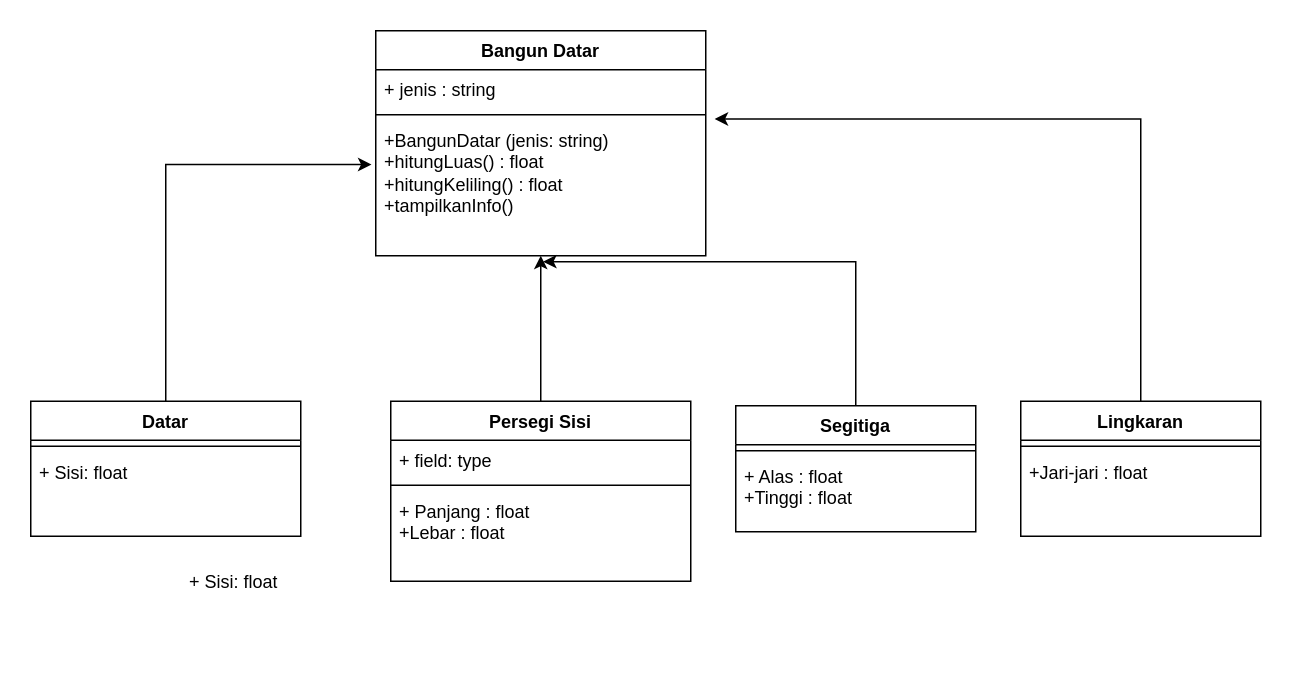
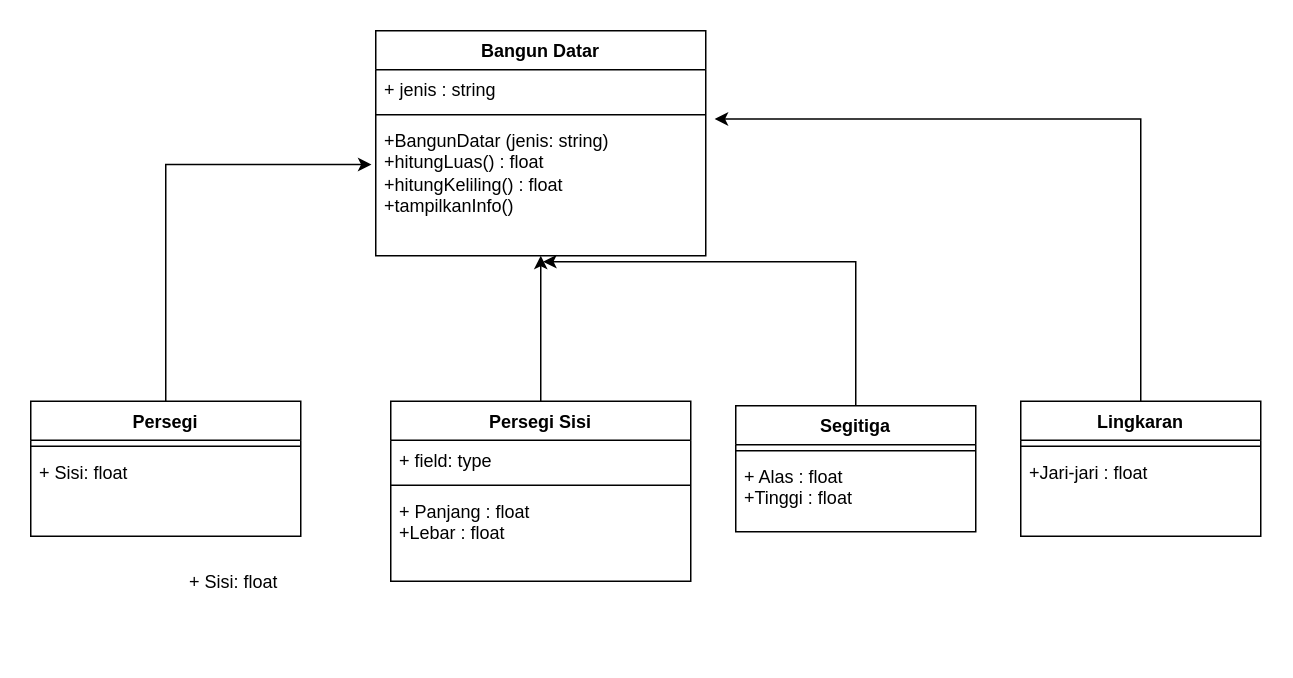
  <mxCell id="0" />
  <mxCell id="1" parent="0" />
  <mxCell id="2" value="Bangun Datar" style="swimlane;fontStyle=1;align=center;verticalAlign=top;childLayout=stackLayout;horizontal=1;startSize=26;horizontalStack=0;resizeParent=1;resizeParentMax=0;resizeLast=0;collapsible=1;marginBottom=0;whiteSpace=wrap;html=1;" vertex="1" parent="1"><mxGeometry x="250" y="20" width="220" height="150" as="geometry" /></mxCell>
  <mxCell id="3" value="+ jenis : string" style="text;strokeColor=none;fillColor=none;align=left;verticalAlign=top;spacingLeft=4;spacingRight=4;overflow=hidden;rotatable=0;points=[[0,0.5],[1,0.5]];portConstraint=eastwest;whiteSpace=wrap;html=1;" vertex="1" parent="2"><mxGeometry y="26" width="220" height="26" as="geometry" /></mxCell>
  <mxCell id="4" value="" style="line;strokeWidth=1;fillColor=none;align=left;verticalAlign=middle;spacingTop=-1;spacingLeft=3;spacingRight=3;rotatable=0;labelPosition=right;points=[];portConstraint=eastwest;strokeColor=inherit;" vertex="1" parent="2"><mxGeometry y="52" width="220" height="8" as="geometry" /></mxCell>
  <mxCell id="5" value="+BangunDatar (jenis: string)&lt;br&gt;+hitungLuas() : float&lt;br&gt;+hitungKeliling() : float&lt;br&gt;+tampilkanInfo()" style="text;strokeColor=none;fillColor=none;align=left;verticalAlign=top;spacingLeft=4;spacingRight=4;overflow=hidden;rotatable=0;points=[[0,0.5],[1,0.5]];portConstraint=eastwest;whiteSpace=wrap;html=1;" vertex="1" parent="2"><mxGeometry y="60" width="220" height="90" as="geometry" /></mxCell>
- <mxCell id="6" value="Datar" style="swimlane;fontStyle=1;align=center;verticalAlign=top;childLayout=stackLayout;horizontal=1;startSize=26;horizontalStack=0;resizeParent=1;resizeParentMax=0;resizeLast=0;collapsible=1;marginBottom=0;whiteSpace=wrap;html=1;" vertex="1" parent="1"><mxGeometry x="20" y="267" width="180" height="90" as="geometry" /></mxCell>
+ <mxCell id="6" value="Persegi" style="swimlane;fontStyle=1;align=center;verticalAlign=top;childLayout=stackLayout;horizontal=1;startSize=26;horizontalStack=0;resizeParent=1;resizeParentMax=0;resizeLast=0;collapsible=1;marginBottom=0;whiteSpace=wrap;html=1;" vertex="1" parent="1"><mxGeometry x="20" y="267" width="180" height="90" as="geometry" /></mxCell>
  <mxCell id="7" value="" style="line;strokeWidth=1;fillColor=none;align=left;verticalAlign=middle;spacingTop=-1;spacingLeft=3;spacingRight=3;rotatable=0;labelPosition=right;points=[];portConstraint=eastwest;strokeColor=inherit;" vertex="1" parent="6"><mxGeometry y="26" width="180" height="8" as="geometry" /></mxCell>
  <mxCell id="8" value="+ Sisi: float&lt;br&gt;" style="text;strokeColor=none;fillColor=none;align=left;verticalAlign=top;spacingLeft=4;spacingRight=4;overflow=hidden;rotatable=0;points=[[0,0.5],[1,0.5]];portConstraint=eastwest;whiteSpace=wrap;html=1;" vertex="1" parent="6"><mxGeometry y="34" width="180" height="56" as="geometry" /></mxCell>
  <mxCell id="9" value="Persegi Sisi" style="swimlane;fontStyle=1;align=center;verticalAlign=top;childLayout=stackLayout;horizontal=1;startSize=26;horizontalStack=0;resizeParent=1;resizeParentMax=0;resizeLast=0;collapsible=1;marginBottom=0;whiteSpace=wrap;html=1;" vertex="1" parent="1"><mxGeometry x="260" y="267" width="200" height="120" as="geometry" /></mxCell>
  <mxCell id="10" value="+ field: type" style="text;strokeColor=none;fillColor=none;align=left;verticalAlign=top;spacingLeft=4;spacingRight=4;overflow=hidden;rotatable=0;points=[[0,0.5],[1,0.5]];portConstraint=eastwest;whiteSpace=wrap;html=1;" vertex="1" parent="9"><mxGeometry y="26" width="200" height="26" as="geometry" /></mxCell>
  <mxCell id="11" value="" style="line;strokeWidth=1;fillColor=none;align=left;verticalAlign=middle;spacingTop=-1;spacingLeft=3;spacingRight=3;rotatable=0;labelPosition=right;points=[];portConstraint=eastwest;strokeColor=inherit;" vertex="1" parent="9"><mxGeometry y="52" width="200" height="8" as="geometry" /></mxCell>
  <mxCell id="12" value="+ Panjang : float&lt;br&gt;+Lebar : float" style="text;strokeColor=none;fillColor=none;align=left;verticalAlign=top;spacingLeft=4;spacingRight=4;overflow=hidden;rotatable=0;points=[[0,0.5],[1,0.5]];portConstraint=eastwest;whiteSpace=wrap;html=1;" vertex="1" parent="9"><mxGeometry y="60" width="200" height="60" as="geometry" /></mxCell>
  <mxCell id="13" value="+ Sisi: float&lt;br&gt;" style="text;strokeColor=none;fillColor=none;align=left;verticalAlign=top;spacingLeft=4;spacingRight=4;overflow=hidden;rotatable=0;points=[[0,0.5],[1,0.5]];portConstraint=eastwest;whiteSpace=wrap;html=1;" vertex="1" parent="1"><mxGeometry x="120" y="374" width="180" height="56" as="geometry" /></mxCell>
  <mxCell id="14" value="Segitiga" style="swimlane;fontStyle=1;align=center;verticalAlign=top;childLayout=stackLayout;horizontal=1;startSize=26;horizontalStack=0;resizeParent=1;resizeParentMax=0;resizeLast=0;collapsible=1;marginBottom=0;whiteSpace=wrap;html=1;" vertex="1" parent="1"><mxGeometry x="490" y="270" width="160" height="84" as="geometry" /></mxCell>
  <mxCell id="15" value="" style="line;strokeWidth=1;fillColor=none;align=left;verticalAlign=middle;spacingTop=-1;spacingLeft=3;spacingRight=3;rotatable=0;labelPosition=right;points=[];portConstraint=eastwest;strokeColor=inherit;" vertex="1" parent="14"><mxGeometry y="26" width="160" height="8" as="geometry" /></mxCell>
  <mxCell id="16" value="+ Alas : float&lt;br&gt;+Tinggi : float" style="text;strokeColor=none;fillColor=none;align=left;verticalAlign=top;spacingLeft=4;spacingRight=4;overflow=hidden;rotatable=0;points=[[0,0.5],[1,0.5]];portConstraint=eastwest;whiteSpace=wrap;html=1;" vertex="1" parent="14"><mxGeometry y="34" width="160" height="50" as="geometry" /></mxCell>
  <mxCell id="17" value="Lingkaran" style="swimlane;fontStyle=1;align=center;verticalAlign=top;childLayout=stackLayout;horizontal=1;startSize=26;horizontalStack=0;resizeParent=1;resizeParentMax=0;resizeLast=0;collapsible=1;marginBottom=0;whiteSpace=wrap;html=1;" vertex="1" parent="1"><mxGeometry x="680" y="267" width="160" height="90" as="geometry" /></mxCell>
  <mxCell id="18" value="" style="line;strokeWidth=1;fillColor=none;align=left;verticalAlign=middle;spacingTop=-1;spacingLeft=3;spacingRight=3;rotatable=0;labelPosition=right;points=[];portConstraint=eastwest;strokeColor=inherit;" vertex="1" parent="17"><mxGeometry y="26" width="160" height="8" as="geometry" /></mxCell>
  <mxCell id="19" value="+Jari-jari : float" style="text;strokeColor=none;fillColor=none;align=left;verticalAlign=top;spacingLeft=4;spacingRight=4;overflow=hidden;rotatable=0;points=[[0,0.5],[1,0.5]];portConstraint=eastwest;whiteSpace=wrap;html=1;" vertex="1" parent="17"><mxGeometry y="34" width="160" height="56" as="geometry" /></mxCell>
  <mxCell id="20" style="edgeStyle=orthogonalEdgeStyle;rounded=0;orthogonalLoop=1;jettySize=auto;html=1;exitX=0.5;exitY=0;exitDx=0;exitDy=0;entryX=0.5;entryY=1;entryDx=0;entryDy=0;entryPerimeter=0;" edge="1" parent="1" source="9" target="5"><mxGeometry relative="1" as="geometry" /></mxCell>
  <mxCell id="21" style="edgeStyle=orthogonalEdgeStyle;rounded=0;orthogonalLoop=1;jettySize=auto;html=1;exitX=0.5;exitY=0;exitDx=0;exitDy=0;entryX=-0.013;entryY=0.324;entryDx=0;entryDy=0;entryPerimeter=0;" edge="1" parent="1" source="6" target="5"><mxGeometry relative="1" as="geometry" /></mxCell>
  <mxCell id="22" style="edgeStyle=orthogonalEdgeStyle;rounded=0;orthogonalLoop=1;jettySize=auto;html=1;exitX=0.5;exitY=0;exitDx=0;exitDy=0;entryX=0.507;entryY=1.044;entryDx=0;entryDy=0;entryPerimeter=0;" edge="1" parent="1" source="14" target="5"><mxGeometry relative="1" as="geometry" /></mxCell>
  <mxCell id="23" style="edgeStyle=orthogonalEdgeStyle;rounded=0;orthogonalLoop=1;jettySize=auto;html=1;exitX=0.5;exitY=0;exitDx=0;exitDy=0;entryX=1.027;entryY=-0.013;entryDx=0;entryDy=0;entryPerimeter=0;" edge="1" parent="1" source="17" target="5"><mxGeometry relative="1" as="geometry" /></mxCell>
